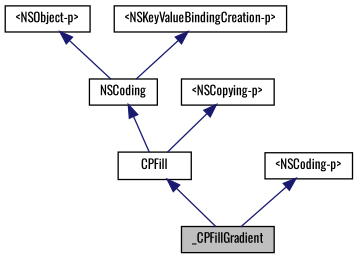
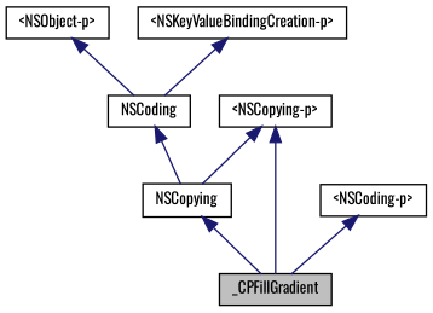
  digraph {
    fontname=Oswald
    node [color=black fontname=Oswald fontsize=10 shape=record]
    edge [color=midnightblue dir=back fontname=Oswald fontsize=10 labelfontname="Lucinda Grande" labelfontsize=10 style=solid]
    n1 [fillcolor=grey75 fontcolor=black height=0.2 label=_CPFillGradient style=filled width=0.4]
-   n2 [height=0.2 label=CPFill width=0.4]
+   n2 [height=0.2 label=NSCopying width=0.4]
    n3 [height=0.2 label=NSCoding width=0.4]
    n4 [height=0.2 label="\<NSObject-p\>" width=0.4]
    n5 [height=0.2 label="\<NSKeyValueBindingCreation-p\>" width=0.4]
    n6 [height=0.2 label="\<NSCopying-p\>" width=0.4]
    n7 [height=0.2 label="\<NSCoding-p\>" width=0.4]
    n2 -> n1
    n3 -> n2
    n4 -> n3
    n5 -> n3
+   n6 -> n1
    n6 -> n2
    n7 -> n1
  }
